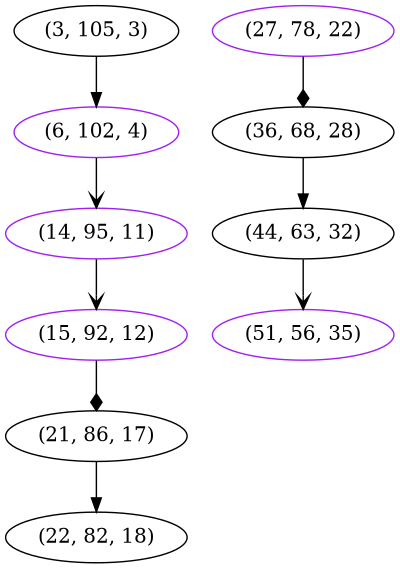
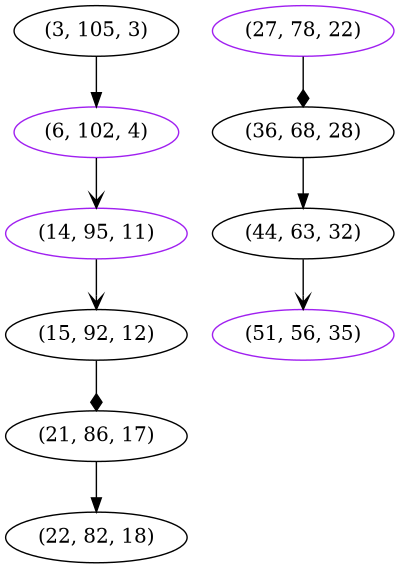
  digraph {
    node [color=black]
    edge [arrowhead=vee]
    "(6, 102, 4)" [color=purple]
    "(3, 105, 3)"
    "(14, 95, 11)" [color=purple]
-   "(15, 92, 12)" [color=purple]
+   "(15, 92, 12)"
    "(21, 86, 17)"
    "(22, 82, 18)"
    "(27, 78, 22)" [color=purple]
    "(36, 68, 28)"
    "(44, 63, 32)"
    "(51, 56, 35)" [color=purple]
    "(6, 102, 4)" -> "(14, 95, 11)"
    "(3, 105, 3)" -> "(6, 102, 4)" [arrowhead=normal]
    "(14, 95, 11)" -> "(15, 92, 12)"
    "(15, 92, 12)" -> "(21, 86, 17)" [arrowhead=diamond]
    "(21, 86, 17)" -> "(22, 82, 18)" [arrowhead=normal]
    "(27, 78, 22)" -> "(36, 68, 28)" [arrowhead=diamond]
    "(36, 68, 28)" -> "(44, 63, 32)" [arrowhead=normal]
    "(44, 63, 32)" -> "(51, 56, 35)"
  }
